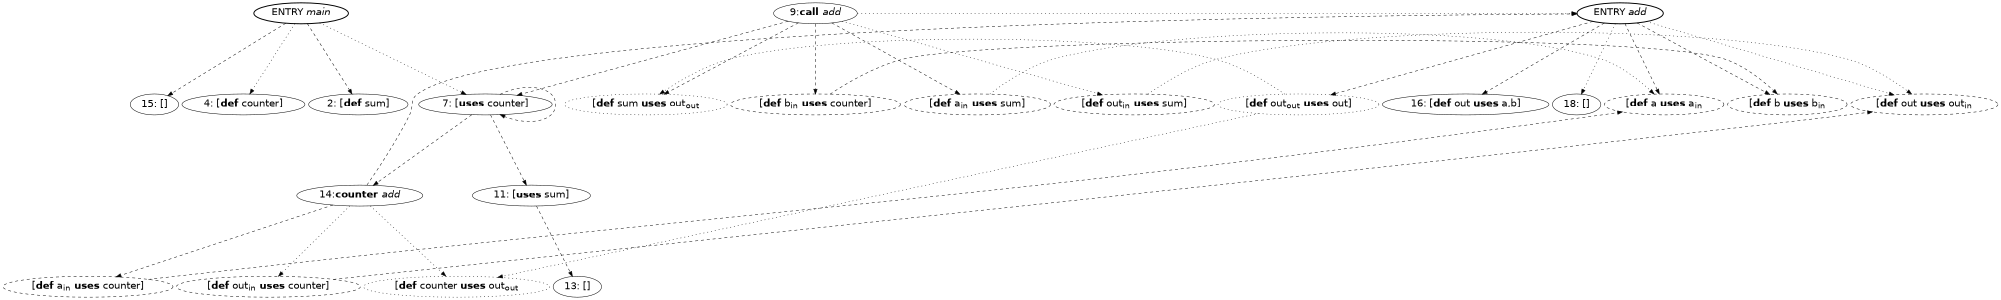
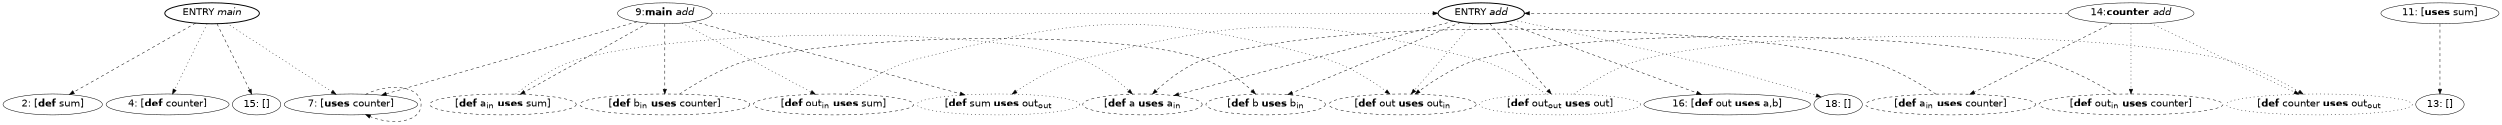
  strict digraph {
    nodesep=0.1
    ranksep=2
    node [fontname=helvetica fontsize=20 shape=oval]
    edge [splines=true style=dashed]
    n1 [label=<ENTRY <I>main</I>> style=bold]
    n2 [label=<2: [<B>def</B> sum]>]
    n3 [label=<4: [<B>def</B> counter]>]
    n4 [label=<7: [<B>uses</B> counter]>]
    n5 [label=<15: []>]
    n6 [label=<11: [<B>uses</B> sum]>]
    n7 [label=<14:<B>counter</B> <I>add</I>>]
-   n8 [label=<9:<B>call</B> <I>add</I>>]
+   n8 [label=<9:<B>main</B> <I>add</I>>]
    n9 [label=<[<B>def</B> a<SUB>in</SUB> <B>uses</B> sum]> style=dashed]
    n10 [label=<[<B>def</B> b<SUB>in</SUB> <B>uses</B> counter]> style=dashed]
    n11 [label=<[<B>def</B> out<SUB>in</SUB> <B>uses</B> sum]> style=dashed]
    n12 [label=<[<B>def</B> sum <B>uses</B> out<SUB>out</SUB>]> style=dotted]
    n13 [label=<ENTRY <I>add</I>> style=bold]
    n14 [label=<13: []>]
    n15 [label=<[<B>def</B> a<SUB>in</SUB> <B>uses</B> counter]> style=dashed]
    n16 [label=<[<B>def</B> out<SUB>in</SUB> <B>uses</B> counter]> style=dashed]
    n17 [label=<[<B>def</B> counter <B>uses</B> out<SUB>out</SUB>]> style=dotted]
    n18 [label=<[<B>def</B> a <B>uses</B> a<SUB>in</SUB>]> style=dashed]
    n19 [label=<[<B>def</B> b <B>uses</B> b<SUB>in</SUB>]> style=dashed]
    n20 [label=<[<B>def</B> out <B>uses</B> out<SUB>in</SUB>]> style=dashed]
    n21 [label=<[<B>def</B> out<SUB>out</SUB> <B>uses</B> out]> style=dotted]
    n22 [label=<16: [<B>def</B> out <B>uses</B> a,b]>]
    n23 [label=<18: []>]
    n1 -> n2
    n1 -> n3 [style=dotted]
    n1 -> n4 [style=dotted]
    n1 -> n5
    n4 -> n4
-   n4 -> n6
-   n4 -> n7
    n6 -> n14
    n7 -> n13 [constraint=false splines=""]
    n7 -> n15
    n7 -> n16 [style=dotted]
    n7 -> n17 [style=dotted]
    n8 -> n4
    n8 -> n9
    n8 -> n10
    n8 -> n11 [style=dotted]
    n8 -> n12
    n8 -> n13 [constraint=false style=dotted splines=""]
    n9 -> n18 [constraint=false style=dotted splines=""]
    n10 -> n19 [constraint=false splines=""]
    n11 -> n20 [constraint=false style=dotted splines=""]
    n13 -> n18
    n13 -> n19
    n13 -> n20 [style=dotted]
    n13 -> n21
    n13 -> n22
    n13 -> n23 [style=dotted]
    n15 -> n18 [constraint=false splines=""]
    n16 -> n20 [constraint=false splines=""]
    n21 -> n12 [constraint=false style=dotted splines=""]
    n21 -> n17 [constraint=false style=dotted splines=""]
  }
